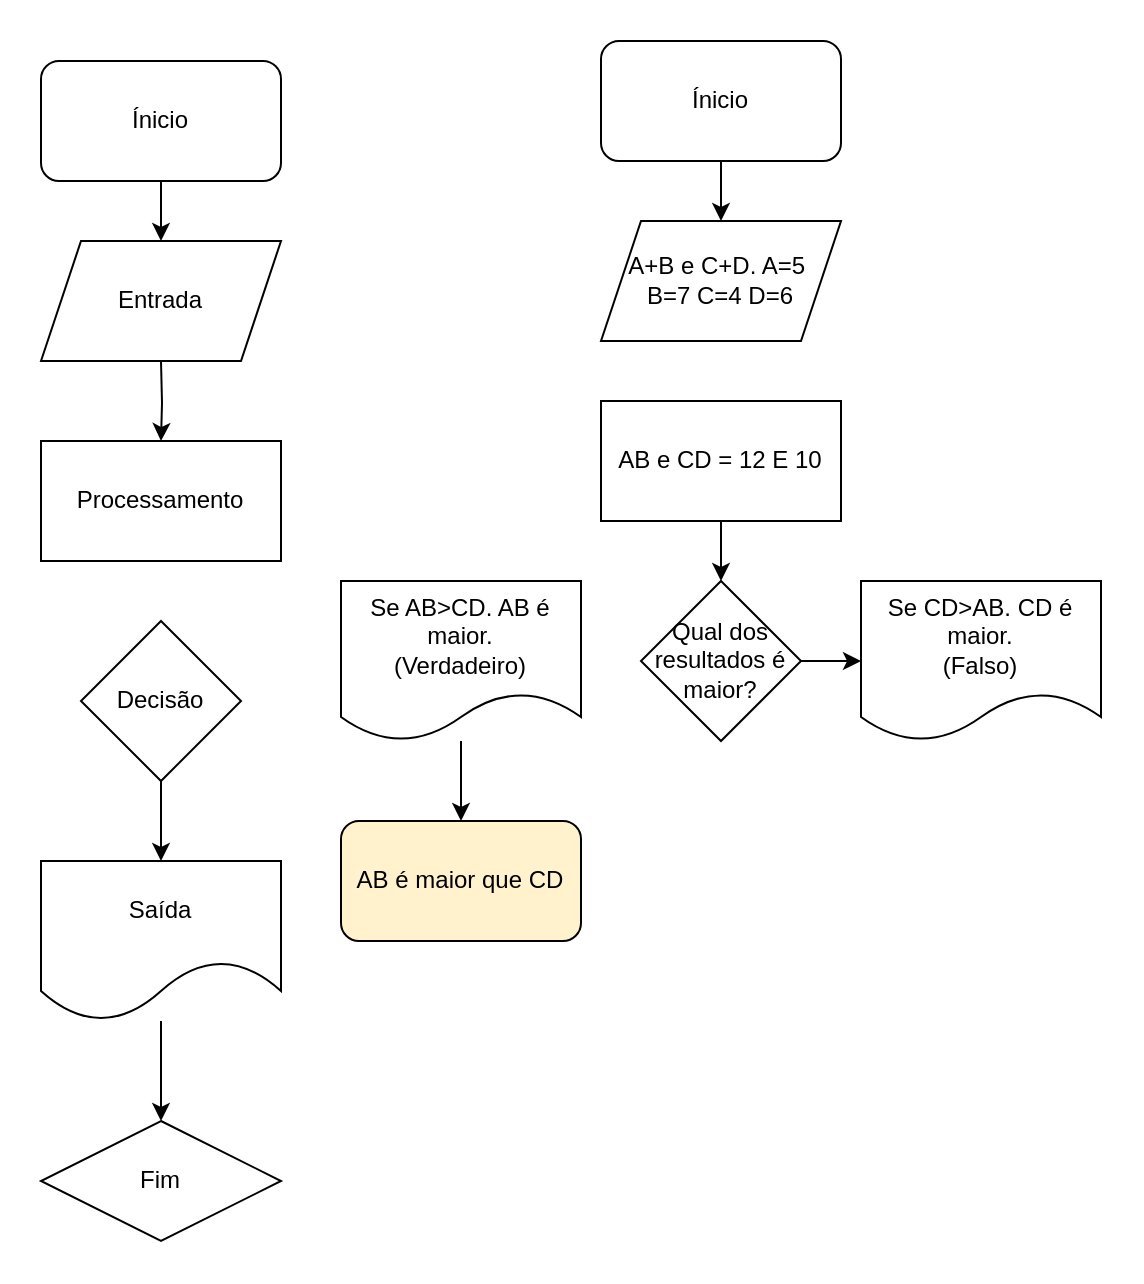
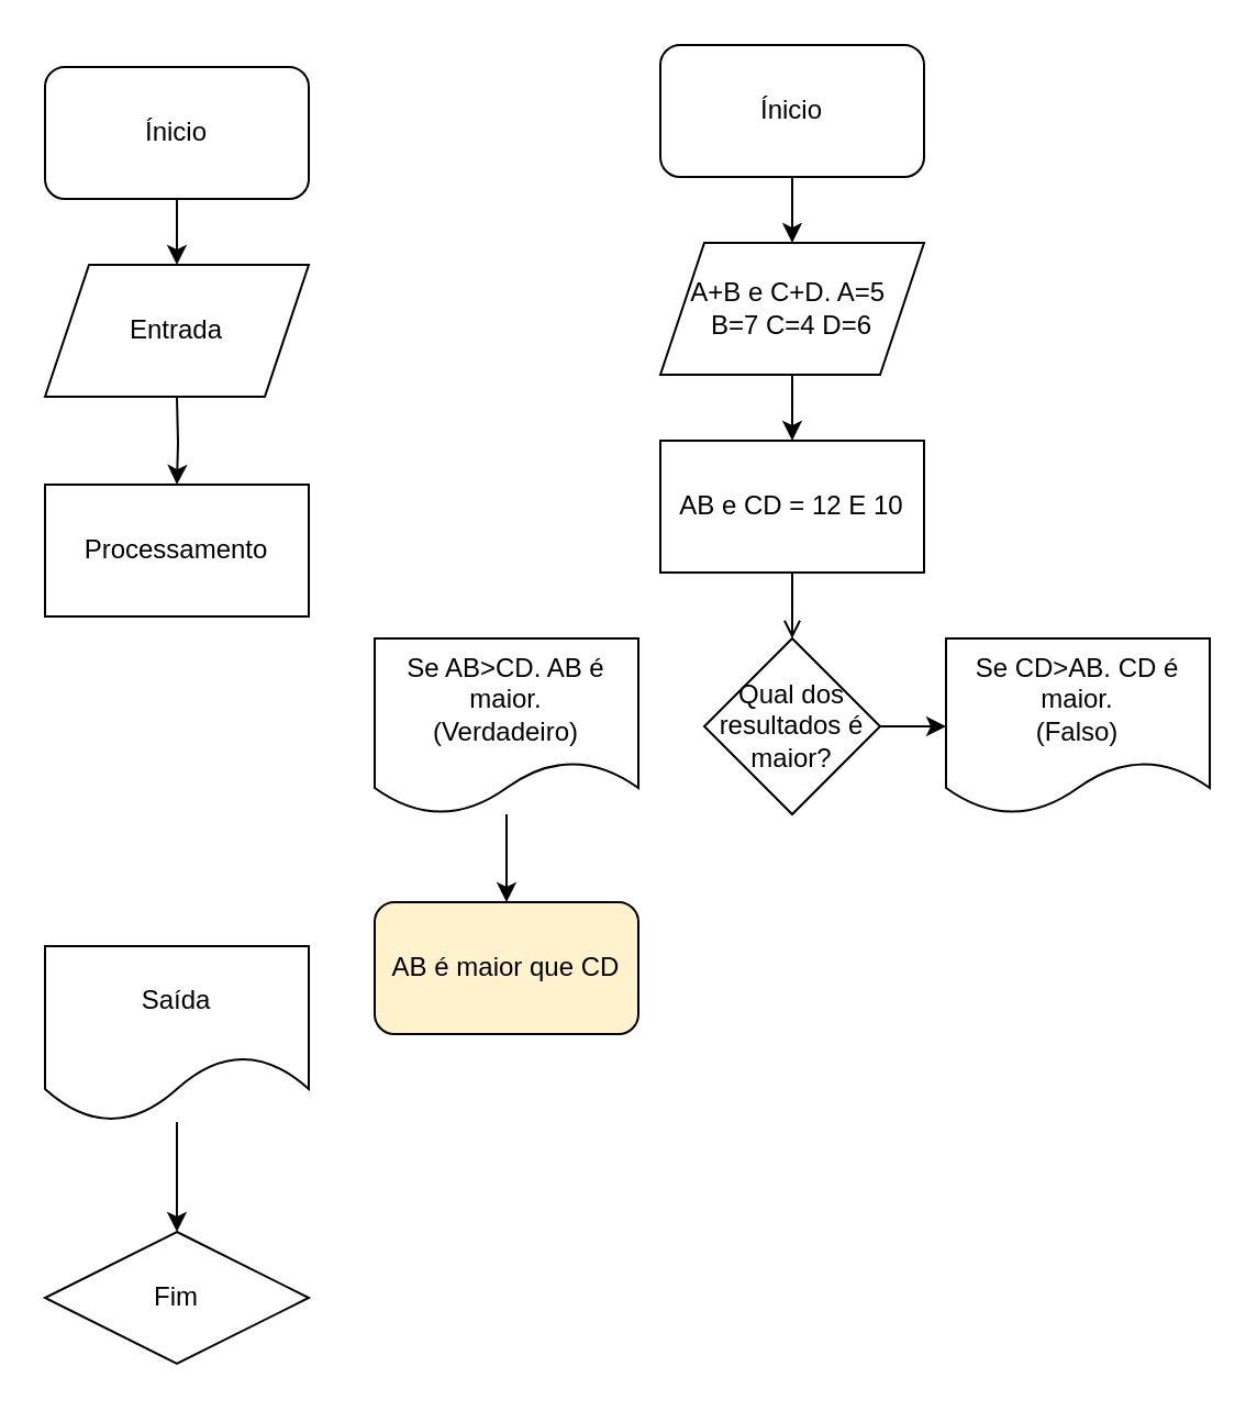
  <mxCell id="0" />
  <mxCell id="1" parent="0" />
  <mxCell id="2" value="Fim" style="rhombus;whiteSpace=wrap;html=1;" vertex="1" parent="1"><mxGeometry x="20" y="560" width="120" height="60" as="geometry" /></mxCell>
  <mxCell id="3" value="" style="edgeStyle=orthogonalEdgeStyle;rounded=0;orthogonalLoop=1;jettySize=auto;html=1;" edge="1" parent="1" source="4"><mxGeometry relative="1" as="geometry"><mxPoint x="80" y="120" as="targetPoint" /></mxGeometry></mxCell>
  <mxCell id="4" value="Ínicio" style="rounded=1;whiteSpace=wrap;html=1;" vertex="1" parent="1"><mxGeometry x="20" y="30" width="120" height="60" as="geometry" /></mxCell>
  <mxCell id="5" value="" style="edgeStyle=orthogonalEdgeStyle;rounded=0;orthogonalLoop=1;jettySize=auto;html=1;" edge="1" parent="1" target="8"><mxGeometry relative="1" as="geometry"><mxPoint x="80" y="180" as="sourcePoint" /></mxGeometry></mxCell>
  <mxCell id="6" value="" style="edgeStyle=orthogonalEdgeStyle;rounded=0;orthogonalLoop=1;jettySize=auto;html=1;" edge="1" parent="1" source="7" target="2"><mxGeometry relative="1" as="geometry" /></mxCell>
  <mxCell id="7" value="Saída" style="shape=document;whiteSpace=wrap;html=1;boundedLbl=1;size=0.375;" vertex="1" parent="1"><mxGeometry x="20" y="430" width="120" height="80" as="geometry" /></mxCell>
  <mxCell id="8" value="Processamento" style="rounded=0;whiteSpace=wrap;html=1;" vertex="1" parent="1"><mxGeometry x="20" y="220" width="120" height="60" as="geometry" /></mxCell>
- <mxCell id="9" value="" style="edgeStyle=orthogonalEdgeStyle;rounded=0;orthogonalLoop=1;jettySize=auto;html=1;" edge="1" parent="1" source="10" target="7"><mxGeometry relative="1" as="geometry" /></mxCell>
- <mxCell id="10" value="Decisão" style="rhombus;whiteSpace=wrap;html=1;" vertex="1" parent="1"><mxGeometry x="40" y="310" width="80" height="80" as="geometry" /></mxCell>
  <mxCell id="11" value="Entrada" style="shape=parallelogram;perimeter=parallelogramPerimeter;whiteSpace=wrap;html=1;fixedSize=1;" vertex="1" parent="1"><mxGeometry x="20" y="120" width="120" height="60" as="geometry" /></mxCell>
  <mxCell id="12" value="" style="edgeStyle=orthogonalEdgeStyle;rounded=0;orthogonalLoop=1;jettySize=auto;html=1;" edge="1" parent="1" source="13" target="15"><mxGeometry relative="1" as="geometry" /></mxCell>
  <mxCell id="13" value="Ínicio" style="rounded=1;whiteSpace=wrap;html=1;" vertex="1" parent="1"><mxGeometry x="300" y="20" width="120" height="60" as="geometry" /></mxCell>
+ <mxCell id="14" value="" style="edgeStyle=orthogonalEdgeStyle;rounded=0;orthogonalLoop=1;jettySize=auto;html=1;" edge="1" parent="1" source="15" target="17"><mxGeometry relative="1" as="geometry" /></mxCell>
  <mxCell id="15" value="A+B e C+D. A=5&amp;nbsp;&lt;br&gt;B=7 C=4 D=6&lt;br&gt;" style="shape=parallelogram;perimeter=parallelogramPerimeter;whiteSpace=wrap;html=1;fixedSize=1;" vertex="1" parent="1"><mxGeometry x="300" y="110" width="120" height="60" as="geometry" /></mxCell>
- <mxCell id="16" value="" style="edgeStyle=orthogonalEdgeStyle;rounded=0;orthogonalLoop=1;jettySize=auto;html=1;" edge="1" parent="1" source="17" target="19"><mxGeometry relative="1" as="geometry" /></mxCell>
+ <mxCell id="16" value="" style="edgeStyle=orthogonalEdgeStyle;rounded=0;orthogonalLoop=1;jettySize=auto;html=1;endArrow=open;" edge="1" parent="1" source="17" target="19"><mxGeometry relative="1" as="geometry" /></mxCell>
  <mxCell id="17" value="AB e CD = 12 E 10" style="rounded=0;whiteSpace=wrap;html=1;" vertex="1" parent="1"><mxGeometry x="300" y="200" width="120" height="60" as="geometry" /></mxCell>
  <mxCell id="18" value="" style="edgeStyle=orthogonalEdgeStyle;rounded=0;orthogonalLoop=1;jettySize=auto;html=1;" edge="1" parent="1" source="19" target="20"><mxGeometry relative="1" as="geometry" /></mxCell>
  <mxCell id="19" value="Qual dos resultados é maior?" style="rhombus;whiteSpace=wrap;html=1;" vertex="1" parent="1"><mxGeometry x="320" y="290" width="80" height="80" as="geometry" /></mxCell>
  <mxCell id="20" value="Se CD&amp;gt;AB. CD é maior.&lt;br&gt;(Falso)" style="shape=document;whiteSpace=wrap;html=1;boundedLbl=1;" vertex="1" parent="1"><mxGeometry x="430" y="290" width="120" height="80" as="geometry" /></mxCell>
  <mxCell id="21" value="" style="edgeStyle=orthogonalEdgeStyle;rounded=0;orthogonalLoop=1;jettySize=auto;html=1;" edge="1" parent="1" source="22" target="23"><mxGeometry relative="1" as="geometry" /></mxCell>
  <mxCell id="22" value="Se AB&amp;gt;CD. AB é maior.&lt;br&gt;(Verdadeiro)" style="shape=document;whiteSpace=wrap;html=1;boundedLbl=1;" vertex="1" parent="1"><mxGeometry x="170" y="290" width="120" height="80" as="geometry" /></mxCell>
  <mxCell id="23" value="AB é maior que CD" style="rounded=1;whiteSpace=wrap;html=1;fillColor=#fff2cc;" vertex="1" parent="1"><mxGeometry x="170" y="410" width="120" height="60" as="geometry" /></mxCell>
